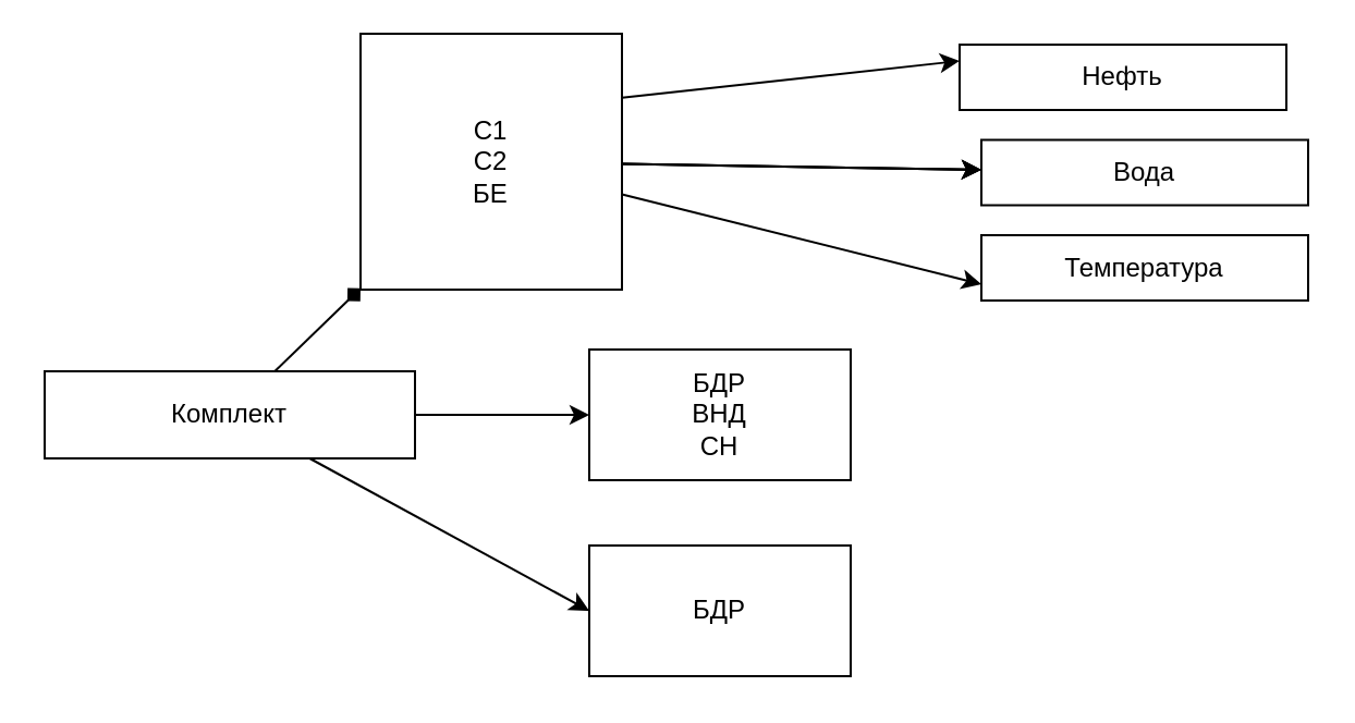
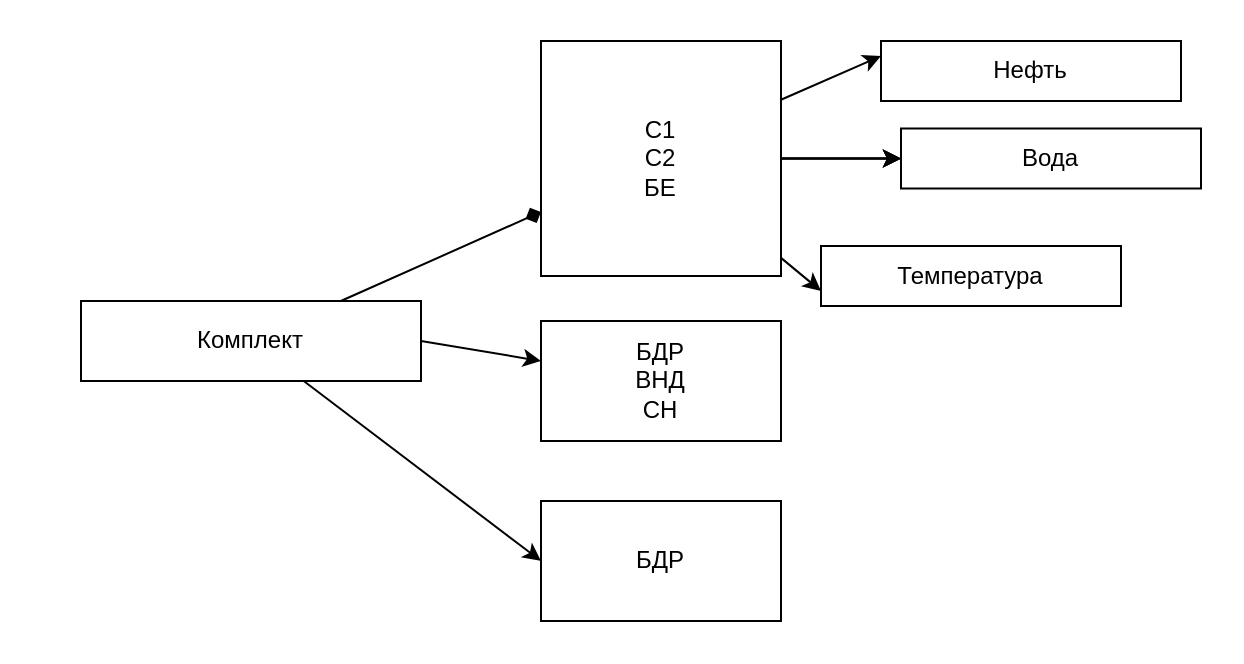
  <mxCell id="0" />
  <mxCell id="1" parent="0" />
  <mxCell id="2" value="" style="edgeStyle=none;html=1;endArrow=diamond;" edge="1" parent="1" source="5" target="11"><mxGeometry relative="1" as="geometry" /></mxCell>
  <mxCell id="3" style="edgeStyle=none;html=1;exitX=1;exitY=0.5;exitDx=0;exitDy=0;" edge="1" parent="1" source="5" target="14"><mxGeometry relative="1" as="geometry" /></mxCell>
  <mxCell id="4" value="" style="edgeStyle=none;html=1;entryX=0;entryY=0.5;entryDx=0;entryDy=0;" edge="1" parent="1" source="5" target="16"><mxGeometry relative="1" as="geometry"><mxPoint x="304.375" y="270" as="targetPoint" /></mxGeometry></mxCell>
- <mxCell id="5" value="Комплект" style="rounded=0;whiteSpace=wrap;html=1;align=center;" vertex="1" parent="1"><mxGeometry y="170" width="170" height="40" as="geometry" x="20" /></mxCell>
+ <mxCell id="5" value="Комплект" style="rounded=0;whiteSpace=wrap;html=1;align=center;" vertex="1" parent="1"><mxGeometry x="40" y="150" width="170" height="40" as="geometry" /></mxCell>
  <mxCell id="6" value="" style="edgeStyle=none;html=1;" edge="1" parent="1" source="11" target="13"><mxGeometry relative="1" as="geometry" /></mxCell>
  <mxCell id="7" value="" style="edgeStyle=none;html=1;" edge="1" parent="1" source="11" target="13"><mxGeometry relative="1" as="geometry" /></mxCell>
  <mxCell id="8" value="" style="edgeStyle=none;html=1;" edge="1" parent="1" source="11" target="13"><mxGeometry relative="1" as="geometry" /></mxCell>
  <mxCell id="9" style="edgeStyle=none;html=1;exitX=1;exitY=0.25;exitDx=0;exitDy=0;entryX=0;entryY=0.25;entryDx=0;entryDy=0;" edge="1" parent="1" source="11" target="12"><mxGeometry relative="1" as="geometry" /></mxCell>
  <mxCell id="10" style="edgeStyle=none;html=1;entryX=0;entryY=0.75;entryDx=0;entryDy=0;" edge="1" parent="1" source="11" target="15"><mxGeometry relative="1" as="geometry" /></mxCell>
- <mxCell id="11" value="С1&lt;br&gt;С2&lt;br&gt;БЕ&lt;br&gt;" style="rounded=0;whiteSpace=wrap;html=1;" vertex="1" parent="1"><mxGeometry x="165" y="15" width="120" height="117.5" as="geometry" /></mxCell>
+ <mxCell id="11" value="С1&lt;br&gt;С2&lt;br&gt;БЕ&lt;br&gt;" style="rounded=0;whiteSpace=wrap;html=1;" vertex="1" parent="1"><mxGeometry x="270" y="20" width="120" height="117.5" as="geometry" /></mxCell>
  <mxCell id="12" value="Нефть" style="rounded=0;whiteSpace=wrap;html=1;" vertex="1" parent="1"><mxGeometry x="440" y="20" width="150" height="30" as="geometry" /></mxCell>
  <mxCell id="13" value="Вода" style="rounded=0;whiteSpace=wrap;html=1;" vertex="1" parent="1"><mxGeometry x="450" y="63.75" width="150" height="30" as="geometry" /></mxCell>
  <mxCell id="14" value="БДР&lt;br&gt;ВНД&lt;br&gt;СН" style="rounded=0;whiteSpace=wrap;html=1;" vertex="1" parent="1"><mxGeometry x="270" y="160" width="120" height="60" as="geometry" /></mxCell>
- <mxCell id="15" value="Температура" style="rounded=0;whiteSpace=wrap;html=1;" vertex="1" parent="1"><mxGeometry x="450" y="107.5" width="150" height="30" as="geometry" /></mxCell>
+ <mxCell id="15" value="Температура" style="rounded=0;whiteSpace=wrap;html=1;" vertex="1" parent="1"><mxGeometry x="410" y="122.5" width="150" height="30" as="geometry" /></mxCell>
  <mxCell id="16" value="БДР" style="rounded=0;whiteSpace=wrap;html=1;" vertex="1" parent="1"><mxGeometry x="270" y="250" width="120" height="60" as="geometry" /></mxCell>
